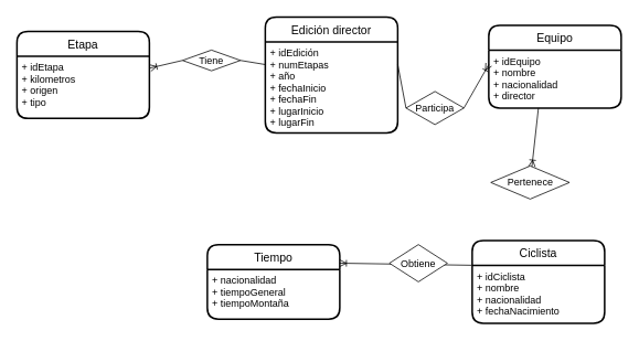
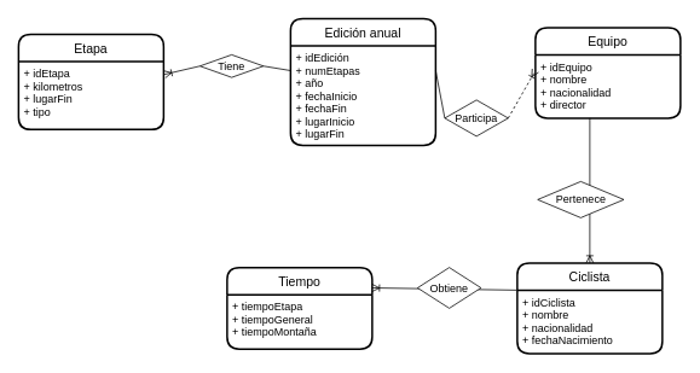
  <mxCell id="0" />
  <mxCell id="1" parent="0" />
- <mxCell id="2" value="Edición director" style="swimlane;childLayout=stackLayout;horizontal=1;startSize=30;horizontalStack=0;rounded=1;fontSize=14;fontStyle=0;strokeWidth=2;resizeParent=0;resizeLast=1;shadow=0;dashed=0;align=center;" vertex="1" parent="1"><mxGeometry x="320" y="20" width="160" height="140" as="geometry" /></mxCell>
+ <mxCell id="2" value="Edición anual" style="swimlane;childLayout=stackLayout;horizontal=1;startSize=30;horizontalStack=0;rounded=1;fontSize=14;fontStyle=0;strokeWidth=2;resizeParent=0;resizeLast=1;shadow=0;dashed=0;align=center;" vertex="1" parent="1"><mxGeometry x="320" y="20" width="160" height="140" as="geometry" /></mxCell>
  <mxCell id="3" value="+ idEdición&#10;+ numEtapas&#10;+ año&#10;+ fechaInicio&#10;+ fechaFin&#10;+ lugarInicio&#10;+ lugarFin" style="align=left;strokeColor=none;fillColor=none;spacingLeft=4;fontSize=12;verticalAlign=top;resizable=0;rotatable=0;part=1;" vertex="1" parent="2"><mxGeometry y="30" width="160" height="110" as="geometry" /></mxCell>
  <mxCell id="4" value="Etapa" style="swimlane;childLayout=stackLayout;horizontal=1;startSize=30;horizontalStack=0;rounded=1;fontSize=14;fontStyle=0;strokeWidth=2;resizeParent=0;resizeLast=1;shadow=0;dashed=0;align=center;" vertex="1" parent="1"><mxGeometry x="20" y="37.5" width="160" height="105" as="geometry" /></mxCell>
- <mxCell id="5" value="+ idEtapa&#10;+ kilometros&#10;+ origen&#10;+ tipo" style="align=left;strokeColor=none;fillColor=none;spacingLeft=4;fontSize=12;verticalAlign=top;resizable=0;rotatable=0;part=1;" vertex="1" parent="4"><mxGeometry y="30" width="160" height="75" as="geometry" /></mxCell>
+ <mxCell id="5" value="+ idEtapa&#10;+ kilometros&#10;+ lugarFin&#10;+ tipo" style="align=left;strokeColor=none;fillColor=none;spacingLeft=4;fontSize=12;verticalAlign=top;resizable=0;rotatable=0;part=1;" vertex="1" parent="4"><mxGeometry y="30" width="160" height="75" as="geometry" /></mxCell>
  <mxCell id="6" value="Equipo" style="swimlane;childLayout=stackLayout;horizontal=1;startSize=30;horizontalStack=0;rounded=1;fontSize=14;fontStyle=0;strokeWidth=2;resizeParent=0;resizeLast=1;shadow=0;dashed=0;align=center;" vertex="1" parent="1"><mxGeometry x="590" y="30" width="160" height="100" as="geometry"><mxRectangle x="410" y="340" width="80" height="30" as="alternateBounds" /></mxGeometry></mxCell>
  <mxCell id="7" value="+ idEquipo&#10;+ nombre&#10;+ nacionalidad&#10;+ director" style="align=left;strokeColor=none;fillColor=none;spacingLeft=4;fontSize=12;verticalAlign=top;resizable=0;rotatable=0;part=1;" vertex="1" parent="6"><mxGeometry y="30" width="160" height="70" as="geometry" /></mxCell>
  <mxCell id="8" value="Ciclista" style="swimlane;childLayout=stackLayout;horizontal=1;startSize=30;horizontalStack=0;rounded=1;fontSize=14;fontStyle=0;strokeWidth=2;resizeParent=0;resizeLast=1;shadow=0;dashed=0;align=center;" vertex="1" parent="1"><mxGeometry x="570" y="290" width="160" height="100" as="geometry" /></mxCell>
  <mxCell id="9" value="+ idCiclista&#10;+ nombre&#10;+ nacionalidad&#10;+ fechaNacimiento" style="align=left;strokeColor=none;fillColor=none;spacingLeft=4;fontSize=12;verticalAlign=top;resizable=0;rotatable=0;part=1;" vertex="1" parent="8"><mxGeometry y="30" width="160" height="70" as="geometry" /></mxCell>
  <mxCell id="10" value="Tiempo" style="swimlane;childLayout=stackLayout;horizontal=1;startSize=30;horizontalStack=0;rounded=1;fontSize=14;fontStyle=0;strokeWidth=2;resizeParent=0;resizeLast=1;shadow=0;dashed=0;align=center;" vertex="1" parent="1"><mxGeometry x="250" y="295" width="160" height="90" as="geometry" /></mxCell>
- <mxCell id="11" value="+ nacionalidad&#10;+ tiempoGeneral&#10;+ tiempoMontaña" style="align=left;strokeColor=none;fillColor=none;spacingLeft=4;fontSize=12;verticalAlign=top;resizable=0;rotatable=0;part=1;" vertex="1" parent="10"><mxGeometry y="30" width="160" height="60" as="geometry" /></mxCell>
+ <mxCell id="11" value="+ tiempoEtapa&#10;+ tiempoGeneral&#10;+ tiempoMontaña" style="align=left;strokeColor=none;fillColor=none;spacingLeft=4;fontSize=12;verticalAlign=top;resizable=0;rotatable=0;part=1;" vertex="1" parent="10"><mxGeometry y="30" width="160" height="60" as="geometry" /></mxCell>
  <mxCell id="12" value="" style="fontSize=12;html=1;endArrow=ERoneToMany;rounded=0;exitX=0;exitY=0.5;exitDx=0;exitDy=0;entryX=1.006;entryY=0.189;entryDx=0;entryDy=0;entryPerimeter=0;startArrow=none;" edge="1" parent="1" source="14" target="5"><mxGeometry width="100" height="100" relative="1" as="geometry"><mxPoint x="260" y="340" as="sourcePoint" /><mxPoint x="360" y="240" as="targetPoint" /></mxGeometry></mxCell>
- <mxCell id="13" value="" style="fontSize=12;html=1;endArrow=ERoneToMany;rounded=0;entryX=0;entryY=0.25;entryDx=0;entryDy=0;exitX=1;exitY=0.5;exitDx=0;exitDy=0;startArrow=none;" edge="1" parent="1" source="16" target="7"><mxGeometry width="100" height="100" relative="1" as="geometry"><mxPoint x="260" y="340" as="sourcePoint" /><mxPoint x="360" y="240" as="targetPoint" /></mxGeometry></mxCell>
+ <mxCell id="13" value="" style="fontSize=12;html=1;endArrow=ERoneToMany;rounded=0;entryX=0;entryY=0.25;entryDx=0;entryDy=0;exitX=1;exitY=0.5;exitDx=0;exitDy=0;startArrow=none;dashed=1;" edge="1" parent="1" source="16" target="7"><mxGeometry width="100" height="100" relative="1" as="geometry"><mxPoint x="260" y="340" as="sourcePoint" /><mxPoint x="360" y="240" as="targetPoint" /></mxGeometry></mxCell>
  <mxCell id="14" value="Tiene" style="shape=rhombus;perimeter=rhombusPerimeter;whiteSpace=wrap;html=1;align=center;" vertex="1" parent="1"><mxGeometry x="220" y="60" width="70" height="25" as="geometry" /></mxCell>
  <mxCell id="15" value="" style="fontSize=12;html=1;endArrow=none;rounded=0;entryX=1;entryY=0.5;entryDx=0;entryDy=0;exitX=0;exitY=0.25;exitDx=0;exitDy=0;" edge="1" parent="1" source="3" target="14"><mxGeometry width="100" height="100" relative="1" as="geometry"><mxPoint x="330" y="80" as="sourcePoint" /><mxPoint x="220.96" y="79.175" as="targetPoint" /></mxGeometry></mxCell>
  <mxCell id="16" value="Participa" style="shape=rhombus;perimeter=rhombusPerimeter;whiteSpace=wrap;html=1;align=center;" vertex="1" parent="1"><mxGeometry x="490" y="110" width="70" height="40" as="geometry" /></mxCell>
  <mxCell id="17" value="" style="fontSize=12;html=1;endArrow=none;rounded=0;entryX=0;entryY=0.5;entryDx=0;entryDy=0;exitX=1;exitY=0.25;exitDx=0;exitDy=0;" edge="1" parent="1" source="3" target="16"><mxGeometry width="100" height="100" relative="1" as="geometry"><mxPoint x="470" y="77.5" as="sourcePoint" /><mxPoint x="570" y="77.5" as="targetPoint" /></mxGeometry></mxCell>
- <mxCell id="18" value="" style="fontSize=12;html=1;endArrow=ERoneToMany;rounded=0;exitX=0.375;exitY=1;exitDx=0;exitDy=0;exitPerimeter=0;" edge="1" parent="1" source="7" target="19"><mxGeometry width="100" height="100" relative="1" as="geometry"><mxPoint x="260" y="340" as="sourcePoint" /><mxPoint x="360" y="240" as="targetPoint" /></mxGeometry></mxCell>
+ <mxCell id="18" value="" style="fontSize=12;html=1;endArrow=ERoneToMany;rounded=0;entryX=0.5;entryY=0;entryDx=0;entryDy=0;exitX=0.375;exitY=1;exitDx=0;exitDy=0;exitPerimeter=0;" edge="1" parent="1" source="7" target="8"><mxGeometry width="100" height="100" relative="1" as="geometry"><mxPoint x="260" y="340" as="sourcePoint" /><mxPoint x="360" y="240" as="targetPoint" /></mxGeometry></mxCell>
  <mxCell id="19" value="Pertenece" style="shape=rhombus;perimeter=rhombusPerimeter;whiteSpace=wrap;html=1;align=center;" vertex="1" parent="1"><mxGeometry x="592.5" y="200" width="95" height="40" as="geometry" /></mxCell>
  <mxCell id="20" value="" style="fontSize=12;html=1;endArrow=ERoneToMany;rounded=0;exitX=0;exitY=0;exitDx=0;exitDy=0;entryX=1;entryY=0.25;entryDx=0;entryDy=0;" edge="1" parent="1" source="9" target="10"><mxGeometry width="100" height="100" relative="1" as="geometry"><mxPoint x="260" y="340" as="sourcePoint" /><mxPoint x="360" y="240" as="targetPoint" /></mxGeometry></mxCell>
- <mxCell id="21" value="Obtiene" style="shape=rhombus;perimeter=rhombusPerimeter;whiteSpace=wrap;html=1;align=center;" vertex="1" parent="1"><mxGeometry x="470" y="295" width="70" height="45" as="geometry" /></mxCell>
+ <mxCell id="21" value="Obtiene" style="shape=rhombus;perimeter=rhombusPerimeter;whiteSpace=wrap;html=1;align=center;" vertex="1" parent="1"><mxGeometry x="460" y="295" width="70" height="45" as="geometry" /></mxCell>
